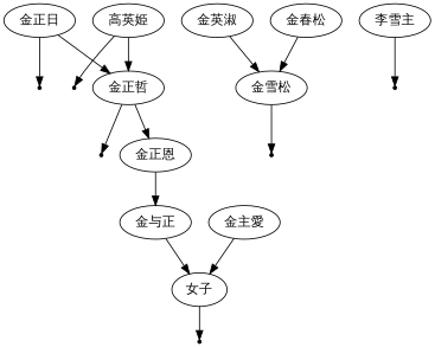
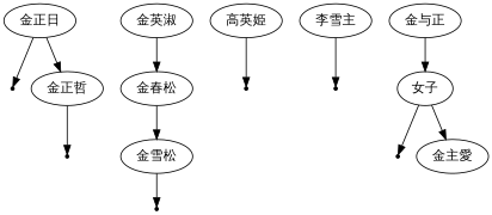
  digraph {
    ordering=out
    null0 [shape=point]
    null1 [shape=point]
    null2 [shape=point]
    null3 [shape=point]
    null4 [shape=point]
    null5 [shape=point]
    "金正日"
    "金正哲"
    "金英淑"
    "金雪松"
    "高英姫"
-   "金正恩"
    "金春松"
    "金与正"
    "李雪主"
    "女子"
    "金主愛"
    "金正日" -> null0
    "金正日" -> "金正哲"
    "金正哲" -> null3
-   "金正哲" -> "金正恩"
-   "金英淑" -> "金雪松"
+   "金英淑" -> "金春松"
    "金雪松" -> null1
    "高英姫" -> null2
-   "高英姫" -> "金正哲"
-   "金正恩" -> "金与正"
    "金春松" -> "金雪松"
    "金与正" -> "女子"
    "李雪主" -> null4
    "女子" -> null5
-   "金主愛" -> "女子"
+   "女子" -> "金主愛"
  }
